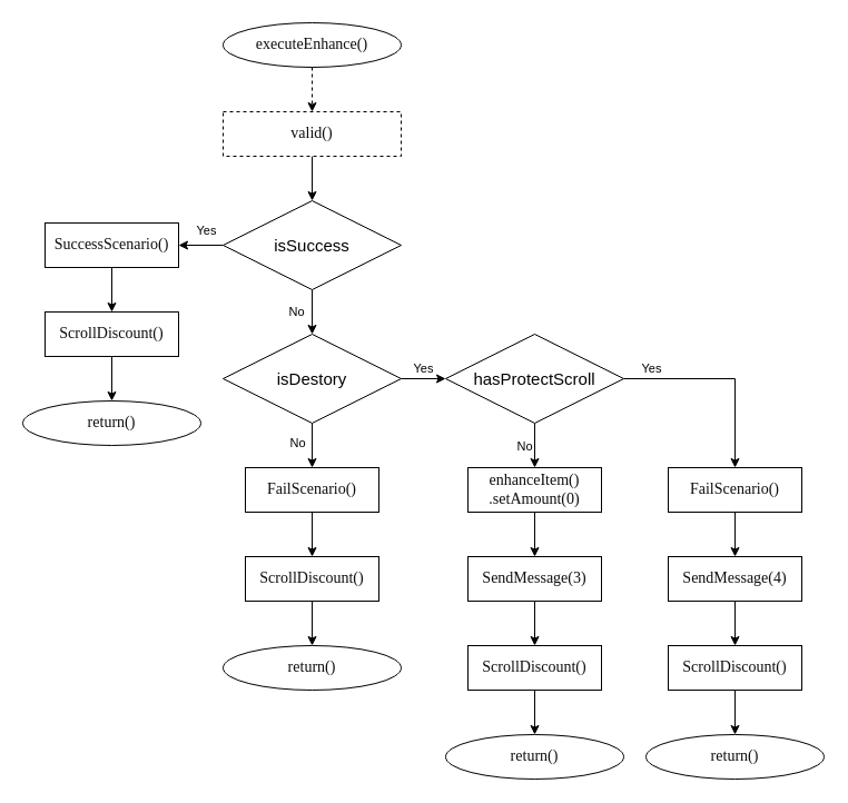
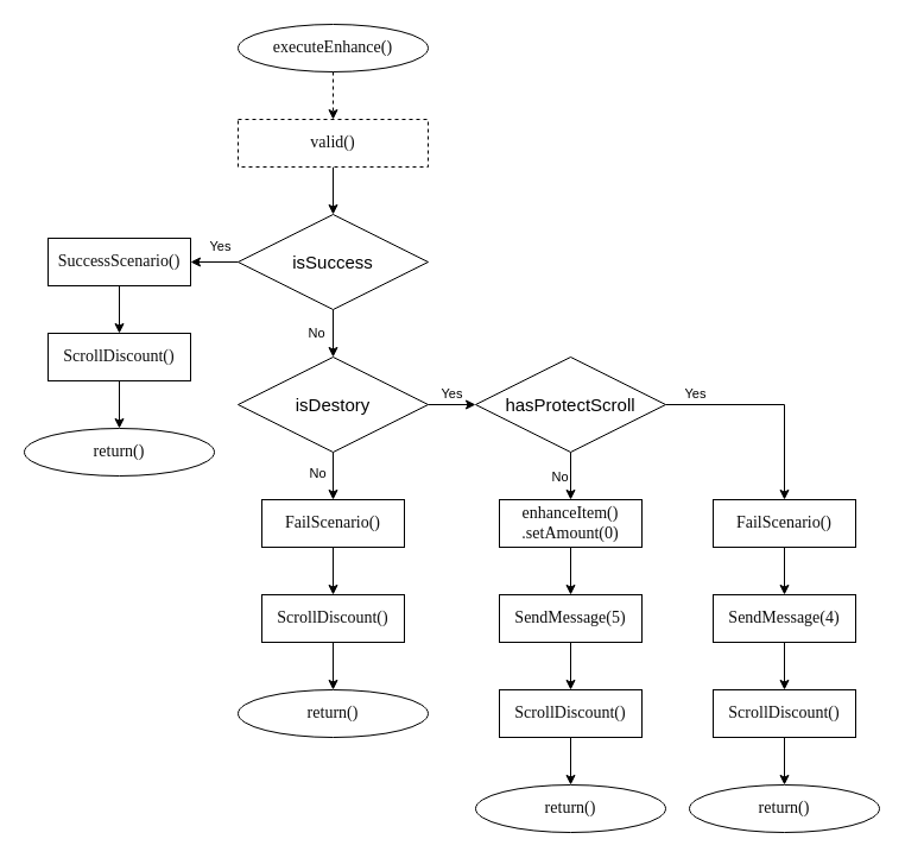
  <mxCell id="0" />
  <mxCell id="1" parent="0" />
  <mxCell id="2" value="&lt;span style=&quot;color: rgb(13, 13, 13); font-family: &amp;quot;맑은 고딕&amp;quot;; font-size: 14px;&quot;&gt;executeEnhance()&lt;/span&gt;" style="ellipse;whiteSpace=wrap;html=1;" vertex="1" parent="1"><mxGeometry x="200" y="20" width="160" height="40" as="geometry" /></mxCell>
  <mxCell id="3" style="edgeStyle=orthogonalEdgeStyle;rounded=0;orthogonalLoop=1;jettySize=auto;html=1;entryX=0.5;entryY=0;entryDx=0;entryDy=0;dashed=1;" edge="1" parent="1" source="2" target="5"><mxGeometry relative="1" as="geometry"><mxPoint x="280" y="100" as="targetPoint" /></mxGeometry></mxCell>
  <mxCell id="4" style="edgeStyle=orthogonalEdgeStyle;rounded=0;orthogonalLoop=1;jettySize=auto;html=1;entryX=0.5;entryY=0;entryDx=0;entryDy=0;" edge="1" parent="1" source="5" target="10"><mxGeometry relative="1" as="geometry" /></mxCell>
  <mxCell id="5" value="&lt;span style=&quot;font-family: &amp;quot;맑은 고딕&amp;quot;; color: rgb(13, 13, 13);&quot;&gt;&lt;font style=&quot;font-size: 14px;&quot;&gt;valid()&lt;/font&gt;&lt;/span&gt;" style="rounded=0;whiteSpace=wrap;html=1;dashed=1;" vertex="1" parent="1"><mxGeometry x="200" y="100" width="160" height="40" as="geometry" /></mxCell>
  <mxCell id="6" style="edgeStyle=orthogonalEdgeStyle;rounded=0;orthogonalLoop=1;jettySize=auto;html=1;exitX=0.5;exitY=1;exitDx=0;exitDy=0;entryX=0.5;entryY=0;entryDx=0;entryDy=0;" edge="1" parent="1" source="10" target="19"><mxGeometry relative="1" as="geometry"><mxPoint x="390" y="220" as="targetPoint" /><mxPoint x="360" y="217" as="sourcePoint" /></mxGeometry></mxCell>
  <mxCell id="7" value="No" style="edgeLabel;html=1;align=center;verticalAlign=middle;resizable=0;points=[];" vertex="1" connectable="0" parent="6"><mxGeometry x="-0.375" relative="1" as="geometry"><mxPoint x="-15" y="6" as="offset" /></mxGeometry></mxCell>
  <mxCell id="8" style="edgeStyle=orthogonalEdgeStyle;rounded=0;orthogonalLoop=1;jettySize=auto;html=1;entryX=1;entryY=0.5;entryDx=0;entryDy=0;" edge="1" parent="1" source="10" target="12"><mxGeometry relative="1" as="geometry"><mxPoint x="280" y="290" as="targetPoint" /></mxGeometry></mxCell>
  <mxCell id="9" value="Yes" style="edgeLabel;html=1;align=center;verticalAlign=middle;resizable=0;points=[];" vertex="1" connectable="0" parent="8"><mxGeometry x="-0.1" y="-2" relative="1" as="geometry"><mxPoint x="2" y="-12" as="offset" /></mxGeometry></mxCell>
  <mxCell id="10" value="&lt;font style=&quot;font-size: 15px;&quot;&gt;isSuccess&lt;/font&gt;" style="rhombus;whiteSpace=wrap;html=1;" vertex="1" parent="1"><mxGeometry x="200" y="180" width="160" height="80" as="geometry" /></mxCell>
  <mxCell id="11" style="edgeStyle=orthogonalEdgeStyle;rounded=0;orthogonalLoop=1;jettySize=auto;html=1;entryX=0.5;entryY=0;entryDx=0;entryDy=0;" edge="1" parent="1" source="12" target="14"><mxGeometry relative="1" as="geometry" /></mxCell>
  <mxCell id="12" value="&lt;span style=&quot;font-family: &amp;quot;맑은 고딕&amp;quot;; color: rgb(13, 13, 13);&quot;&gt;&lt;font style=&quot;font-size: 14px;&quot;&gt;SuccessScenario()&lt;/font&gt;&lt;/span&gt;" style="rounded=0;whiteSpace=wrap;html=1;" vertex="1" parent="1"><mxGeometry x="40" y="200" width="120" height="40" as="geometry" /></mxCell>
  <mxCell id="13" style="edgeStyle=orthogonalEdgeStyle;rounded=0;orthogonalLoop=1;jettySize=auto;html=1;entryX=0.5;entryY=0;entryDx=0;entryDy=0;" edge="1" parent="1" source="14" target="20"><mxGeometry relative="1" as="geometry"><mxPoint x="100" y="360" as="targetPoint" /></mxGeometry></mxCell>
  <mxCell id="14" value="&lt;span style=&quot;font-family: &amp;quot;맑은 고딕&amp;quot;; color: rgb(13, 13, 13);&quot;&gt;&lt;font style=&quot;font-size: 14px;&quot;&gt;ScrollDiscount()&lt;/font&gt;&lt;/span&gt;" style="rounded=0;whiteSpace=wrap;html=1;" vertex="1" parent="1"><mxGeometry x="40" y="280" width="120" height="40" as="geometry" /></mxCell>
  <mxCell id="15" style="edgeStyle=orthogonalEdgeStyle;rounded=0;orthogonalLoop=1;jettySize=auto;html=1;entryX=0.5;entryY=0;entryDx=0;entryDy=0;exitX=0.5;exitY=1;exitDx=0;exitDy=0;" edge="1" parent="1" source="19" target="22"><mxGeometry relative="1" as="geometry" /></mxCell>
  <mxCell id="16" value="No" style="edgeLabel;html=1;align=center;verticalAlign=middle;resizable=0;points=[];" vertex="1" connectable="0" parent="15"><mxGeometry x="-0.731" relative="1" as="geometry"><mxPoint x="-14" y="12" as="offset" /></mxGeometry></mxCell>
  <mxCell id="17" style="edgeStyle=orthogonalEdgeStyle;rounded=0;orthogonalLoop=1;jettySize=auto;html=1;entryX=0;entryY=0.5;entryDx=0;entryDy=0;" edge="1" parent="1" source="19" target="30"><mxGeometry relative="1" as="geometry" /></mxCell>
  <mxCell id="18" value="Yes" style="edgeLabel;html=1;align=center;verticalAlign=middle;resizable=0;points=[];" vertex="1" connectable="0" parent="17"><mxGeometry x="-0.071" y="1" relative="1" as="geometry"><mxPoint y="-9" as="offset" /></mxGeometry></mxCell>
  <mxCell id="19" value="&lt;span style=&quot;font-size: 15px;&quot;&gt;isDestory&lt;/span&gt;" style="rhombus;whiteSpace=wrap;html=1;" vertex="1" parent="1"><mxGeometry x="200" y="300" width="160" height="80" as="geometry" /></mxCell>
  <mxCell id="20" value="&lt;font face=&quot;맑은 고딕&quot; color=&quot;#0d0d0d&quot;&gt;&lt;span style=&quot;font-size: 14px;&quot;&gt;return()&lt;/span&gt;&lt;/font&gt;" style="ellipse;whiteSpace=wrap;html=1;" vertex="1" parent="1"><mxGeometry x="20" y="360" width="160" height="40" as="geometry" /></mxCell>
  <mxCell id="21" style="edgeStyle=orthogonalEdgeStyle;rounded=0;orthogonalLoop=1;jettySize=auto;html=1;entryX=0.5;entryY=0;entryDx=0;entryDy=0;" edge="1" parent="1" source="22" target="24"><mxGeometry relative="1" as="geometry" /></mxCell>
  <mxCell id="22" value="&lt;span style=&quot;font-family: &amp;quot;맑은 고딕&amp;quot;; color: rgb(13, 13, 13);&quot;&gt;&lt;font style=&quot;font-size: 14px;&quot;&gt;FailScenario()&lt;/font&gt;&lt;/span&gt;" style="rounded=0;whiteSpace=wrap;html=1;" vertex="1" parent="1"><mxGeometry x="220" y="420" width="120" height="40" as="geometry" /></mxCell>
  <mxCell id="23" style="edgeStyle=orthogonalEdgeStyle;rounded=0;orthogonalLoop=1;jettySize=auto;html=1;entryX=0.5;entryY=0;entryDx=0;entryDy=0;" edge="1" parent="1" source="24" target="25"><mxGeometry relative="1" as="geometry" /></mxCell>
  <mxCell id="24" value="&lt;span style=&quot;font-family: &amp;quot;맑은 고딕&amp;quot;; color: rgb(13, 13, 13);&quot;&gt;&lt;font style=&quot;font-size: 14px;&quot;&gt;ScrollDiscount()&lt;/font&gt;&lt;/span&gt;" style="rounded=0;whiteSpace=wrap;html=1;" vertex="1" parent="1"><mxGeometry x="220" y="500" width="120" height="40" as="geometry" /></mxCell>
  <mxCell id="25" value="&lt;font face=&quot;맑은 고딕&quot; color=&quot;#0d0d0d&quot;&gt;&lt;span style=&quot;font-size: 14px;&quot;&gt;return()&lt;/span&gt;&lt;/font&gt;" style="ellipse;whiteSpace=wrap;html=1;" vertex="1" parent="1"><mxGeometry x="200" y="580" width="160" height="40" as="geometry" /></mxCell>
  <mxCell id="26" style="edgeStyle=orthogonalEdgeStyle;rounded=0;orthogonalLoop=1;jettySize=auto;html=1;entryX=0.5;entryY=0;entryDx=0;entryDy=0;" edge="1" parent="1" source="30" target="32"><mxGeometry relative="1" as="geometry" /></mxCell>
  <mxCell id="27" value="Yes" style="edgeLabel;html=1;align=center;verticalAlign=middle;resizable=0;points=[];" vertex="1" connectable="0" parent="26"><mxGeometry x="-0.595" y="1" relative="1" as="geometry"><mxPoint x="-12" y="-9" as="offset" /></mxGeometry></mxCell>
  <mxCell id="28" style="edgeStyle=orthogonalEdgeStyle;rounded=0;orthogonalLoop=1;jettySize=auto;html=1;entryX=0.5;entryY=0;entryDx=0;entryDy=0;" edge="1" parent="1" source="30" target="39"><mxGeometry relative="1" as="geometry" /></mxCell>
  <mxCell id="29" value="No" style="edgeLabel;html=1;align=center;verticalAlign=middle;resizable=0;points=[];" vertex="1" connectable="0" parent="28"><mxGeometry x="-0.057" y="2" relative="1" as="geometry"><mxPoint x="-12" y="1" as="offset" /></mxGeometry></mxCell>
  <mxCell id="30" value="&lt;span style=&quot;font-size: 15px;&quot;&gt;hasProtectScroll&lt;/span&gt;" style="rhombus;whiteSpace=wrap;html=1;" vertex="1" parent="1"><mxGeometry x="400" y="300" width="160" height="80" as="geometry" /></mxCell>
  <mxCell id="31" style="edgeStyle=orthogonalEdgeStyle;rounded=0;orthogonalLoop=1;jettySize=auto;html=1;entryX=0.5;entryY=0;entryDx=0;entryDy=0;" edge="1" parent="1" source="32" target="37"><mxGeometry relative="1" as="geometry" /></mxCell>
  <mxCell id="32" value="&lt;span style=&quot;font-family: &amp;quot;맑은 고딕&amp;quot;; color: rgb(13, 13, 13);&quot;&gt;&lt;font style=&quot;font-size: 14px;&quot;&gt;FailScenario()&lt;/font&gt;&lt;/span&gt;" style="rounded=0;whiteSpace=wrap;html=1;" vertex="1" parent="1"><mxGeometry x="600" y="420" width="120" height="40" as="geometry" /></mxCell>
  <mxCell id="33" style="edgeStyle=orthogonalEdgeStyle;rounded=0;orthogonalLoop=1;jettySize=auto;html=1;entryX=0.5;entryY=0;entryDx=0;entryDy=0;" edge="1" parent="1" source="34" target="35"><mxGeometry relative="1" as="geometry" /></mxCell>
  <mxCell id="34" value="&lt;span style=&quot;font-family: &amp;quot;맑은 고딕&amp;quot;; color: rgb(13, 13, 13);&quot;&gt;&lt;font style=&quot;font-size: 14px;&quot;&gt;ScrollDiscount()&lt;/font&gt;&lt;/span&gt;" style="rounded=0;whiteSpace=wrap;html=1;" vertex="1" parent="1"><mxGeometry x="600" y="580" width="120" height="40" as="geometry" /></mxCell>
  <mxCell id="35" value="&lt;font face=&quot;맑은 고딕&quot; color=&quot;#0d0d0d&quot;&gt;&lt;span style=&quot;font-size: 14px;&quot;&gt;return()&lt;/span&gt;&lt;/font&gt;" style="ellipse;whiteSpace=wrap;html=1;" vertex="1" parent="1"><mxGeometry x="580" y="660" width="160" height="40" as="geometry" /></mxCell>
  <mxCell id="36" style="edgeStyle=orthogonalEdgeStyle;rounded=0;orthogonalLoop=1;jettySize=auto;html=1;entryX=0.5;entryY=0;entryDx=0;entryDy=0;" edge="1" parent="1" source="37" target="34"><mxGeometry relative="1" as="geometry" /></mxCell>
  <mxCell id="37" value="&lt;font face=&quot;맑은 고딕&quot; color=&quot;#0d0d0d&quot;&gt;&lt;span style=&quot;font-size: 14px;&quot;&gt;SendMessage(4)&lt;/span&gt;&lt;/font&gt;" style="rounded=0;whiteSpace=wrap;html=1;" vertex="1" parent="1"><mxGeometry x="600" y="500" width="120" height="40" as="geometry" /></mxCell>
  <mxCell id="38" style="edgeStyle=orthogonalEdgeStyle;rounded=0;orthogonalLoop=1;jettySize=auto;html=1;entryX=0.5;entryY=0;entryDx=0;entryDy=0;" edge="1" parent="1" source="39" target="44"><mxGeometry relative="1" as="geometry" /></mxCell>
  <mxCell id="39" value="&lt;font face=&quot;맑은 고딕&quot; color=&quot;#0d0d0d&quot;&gt;&lt;span style=&quot;font-size: 14px;&quot;&gt;enhanceItem()&lt;/span&gt;&lt;/font&gt;&lt;div&gt;&lt;font face=&quot;맑은 고딕&quot; color=&quot;#0d0d0d&quot;&gt;&lt;span style=&quot;font-size: 14px;&quot;&gt;.setAmount(0)&lt;/span&gt;&lt;/font&gt;&lt;/div&gt;" style="rounded=0;whiteSpace=wrap;html=1;" vertex="1" parent="1"><mxGeometry x="420" y="420" width="120" height="40" as="geometry" /></mxCell>
  <mxCell id="40" style="edgeStyle=orthogonalEdgeStyle;rounded=0;orthogonalLoop=1;jettySize=auto;html=1;entryX=0.5;entryY=0;entryDx=0;entryDy=0;" edge="1" parent="1" source="41" target="42"><mxGeometry relative="1" as="geometry" /></mxCell>
  <mxCell id="41" value="&lt;span style=&quot;font-family: &amp;quot;맑은 고딕&amp;quot;; color: rgb(13, 13, 13);&quot;&gt;&lt;font style=&quot;font-size: 14px;&quot;&gt;ScrollDiscount()&lt;/font&gt;&lt;/span&gt;" style="rounded=0;whiteSpace=wrap;html=1;" vertex="1" parent="1"><mxGeometry x="420" y="580" width="120" height="40" as="geometry" /></mxCell>
  <mxCell id="42" value="&lt;font face=&quot;맑은 고딕&quot; color=&quot;#0d0d0d&quot;&gt;&lt;span style=&quot;font-size: 14px;&quot;&gt;return()&lt;/span&gt;&lt;/font&gt;" style="ellipse;whiteSpace=wrap;html=1;" vertex="1" parent="1"><mxGeometry x="400" y="660" width="160" height="40" as="geometry" /></mxCell>
  <mxCell id="43" style="edgeStyle=orthogonalEdgeStyle;rounded=0;orthogonalLoop=1;jettySize=auto;html=1;entryX=0.5;entryY=0;entryDx=0;entryDy=0;" edge="1" parent="1" source="44" target="41"><mxGeometry relative="1" as="geometry" /></mxCell>
- <mxCell id="44" value="&lt;font face=&quot;맑은 고딕&quot; color=&quot;#0d0d0d&quot;&gt;&lt;span style=&quot;font-size: 14px;&quot;&gt;SendMessage(3)&lt;/span&gt;&lt;/font&gt;" style="rounded=0;whiteSpace=wrap;html=1;" vertex="1" parent="1"><mxGeometry x="420" y="500" width="120" height="40" as="geometry" /></mxCell>
+ <mxCell id="44" value="&lt;font face=&quot;맑은 고딕&quot; color=&quot;#0d0d0d&quot;&gt;&lt;span style=&quot;font-size: 14px;&quot;&gt;SendMessage(5)&lt;/span&gt;&lt;/font&gt;" style="rounded=0;whiteSpace=wrap;html=1;" vertex="1" parent="1"><mxGeometry x="420" y="500" width="120" height="40" as="geometry" /></mxCell>
